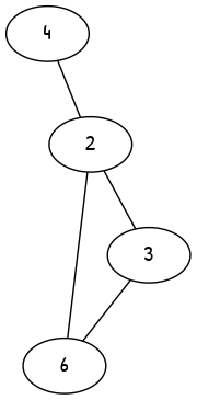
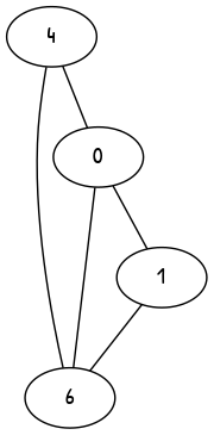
  graph {
    fontname="Patrick Hand"
    node [fontname="Patrick Hand"]
    edge [fontname="Patrick Hand"]
    n1 [label=6]
-   n2 [label=2]
-   n3 [label=3]
+   n2 [label=0]
+   n3 [label=1]
    n4 [label=4]
    n2 -- n1
    n2 -- n3
    n3 -- n1
+   n4 -- n1
    n4 -- n2
  }
